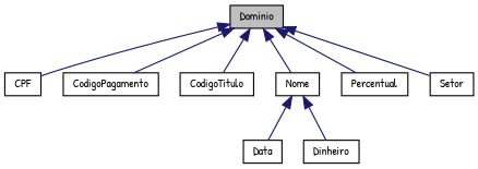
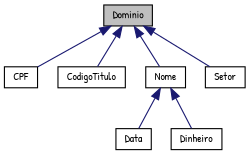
  digraph {
    fontname="Patrick Hand"
    node [color=black fillcolor=white fontname="Patrick Hand" fontsize=10 shape=record style=filled]
    edge [color=midnightblue dir=back fontname="Patrick Hand" fontsize=10 labelfontname=Helvetica labelfontsize=10 style=solid]
    n1 [fillcolor=grey75 fontcolor=black height=0.2 label=Dominio width=0.4]
    n2 [height=0.2 label=CPF width=0.4]
-   n3 [height=0.2 label=CodigoPagamento width=0.4]
    n4 [height=0.2 label=CodigoTitulo width=0.4]
    n5 [height=0.2 label=Nome width=0.4]
-   n6 [height=0.2 label=Percentual width=0.4]
    n7 [height=0.2 label=Setor width=0.4]
    n8 [height=0.2 label=Data width=0.4]
    n9 [height=0.2 label=Dinheiro width=0.4]
    n1 -> n2
-   n1 -> n3
    n1 -> n4
    n1 -> n5
-   n1 -> n6
    n1 -> n7
    n5 -> n8
    n5 -> n9
  }
